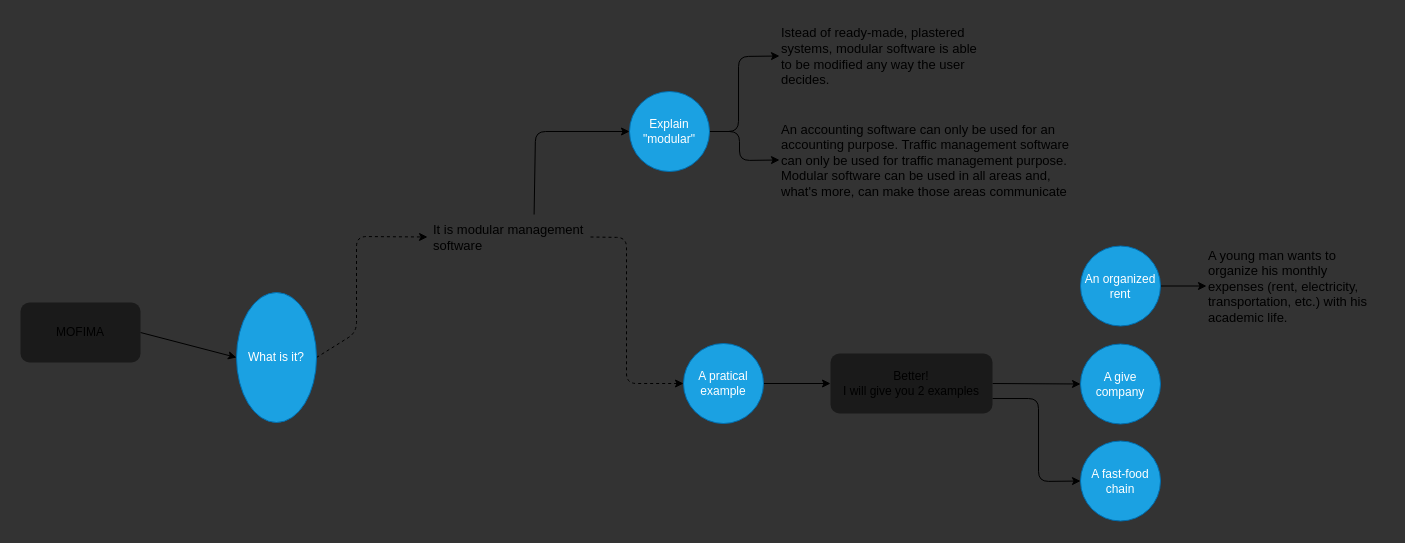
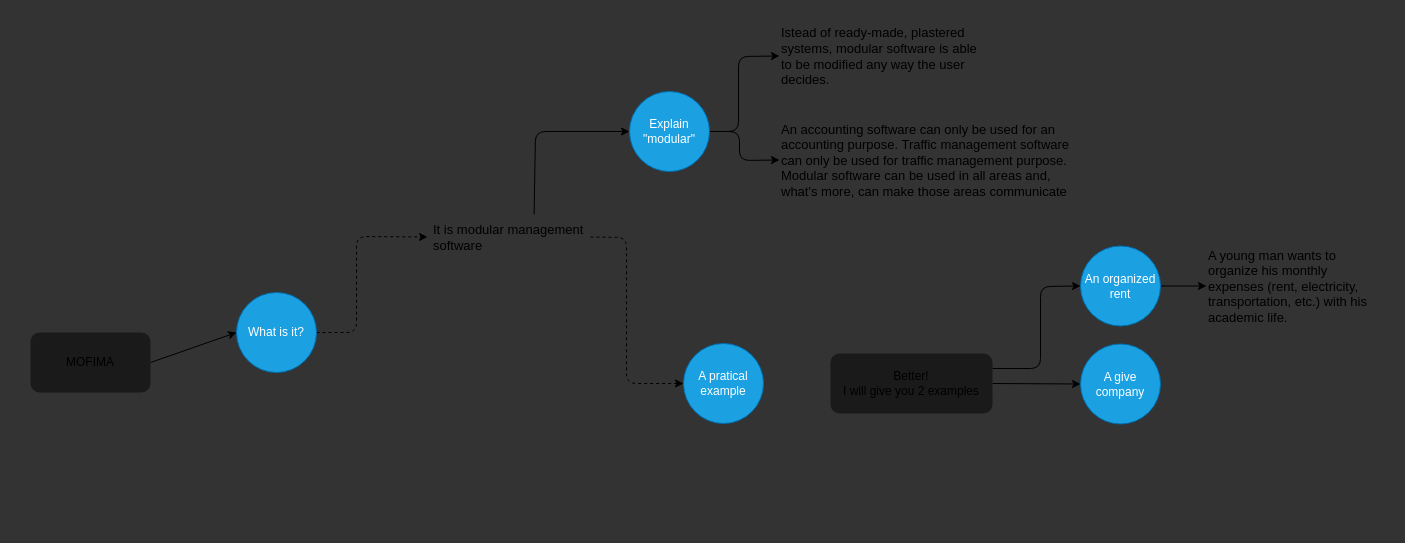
  <mxCell id="0" />
  <mxCell id="1" parent="0" />
  <mxCell id="2" style="edgeStyle=none;html=1;exitX=1;exitY=0.5;exitDx=0;exitDy=0;entryX=0;entryY=0.5;entryDx=0;entryDy=0;" edge="1" parent="1" source="3" target="5"><mxGeometry relative="1" as="geometry" /></mxCell>
- <mxCell id="3" value="MOFIMA" style="rounded=1;whiteSpace=wrap;html=1;fillColor=#1A1A1A;strokeColor=none;" vertex="1" parent="1"><mxGeometry x="20" y="302" width="120" height="60" as="geometry" /></mxCell>
+ <mxCell id="3" value="MOFIMA" style="rounded=1;whiteSpace=wrap;html=1;fillColor=#1A1A1A;strokeColor=none;" vertex="1" parent="1"><mxGeometry x="30" y="332" width="120" height="60" as="geometry" /></mxCell>
  <mxCell id="4" style="edgeStyle=none;html=1;exitX=1;exitY=0.5;exitDx=0;exitDy=0;entryX=0;entryY=0.5;entryDx=0;entryDy=0;dashed=1;" edge="1" parent="1" source="5" target="8"><mxGeometry relative="1" as="geometry"><Array as="points"><mxPoint x="356" y="332" /><mxPoint x="356" y="236" /></Array></mxGeometry></mxCell>
- <mxCell id="5" value="What is it?" style="ellipse;whiteSpace=wrap;html=1;aspect=fixed;fillColor=#1ba1e2;strokeColor=#006EAF;fontColor=#ffffff;" vertex="1" parent="1"><mxGeometry x="236" y="292" width="80" height="130" as="geometry" /></mxCell>
+ <mxCell id="5" value="What is it?" style="ellipse;whiteSpace=wrap;html=1;aspect=fixed;fillColor=#1ba1e2;strokeColor=#006EAF;fontColor=#ffffff;" vertex="1" parent="1"><mxGeometry x="236" y="292" width="80" height="80" as="geometry" /></mxCell>
  <mxCell id="6" value="" style="edgeStyle=none;html=1;fontSize=13;entryX=0;entryY=0.5;entryDx=0;entryDy=0;exitX=0.654;exitY=-0.023;exitDx=0;exitDy=0;exitPerimeter=0;" edge="1" parent="1" source="8" target="11"><mxGeometry relative="1" as="geometry"><Array as="points"><mxPoint x="535" y="131" /></Array></mxGeometry></mxCell>
  <mxCell id="7" style="edgeStyle=none;html=1;exitX=1;exitY=0.5;exitDx=0;exitDy=0;entryX=0;entryY=0.5;entryDx=0;entryDy=0;fontSize=13;dashed=1;" edge="1" parent="1" source="8" target="15"><mxGeometry relative="1" as="geometry"><Array as="points"><mxPoint x="626" y="237" /><mxPoint x="626" y="383" /></Array></mxGeometry></mxCell>
  <mxCell id="8" value="It is modular management&#10;software" style="text;strokeColor=none;fillColor=none;align=left;verticalAlign=middle;spacingLeft=4;spacingRight=4;overflow=hidden;points=[[0,0.5],[1,0.5]];portConstraint=eastwest;rotatable=0;fontSize=13;" vertex="1" parent="1"><mxGeometry x="427" y="215" width="163" height="43" as="geometry" /></mxCell>
  <mxCell id="9" style="edgeStyle=none;html=1;exitX=1;exitY=0.5;exitDx=0;exitDy=0;entryX=0;entryY=0.5;entryDx=0;entryDy=0;fontSize=13;" edge="1" parent="1" source="11" target="12"><mxGeometry relative="1" as="geometry"><Array as="points"><mxPoint x="738" y="131" /><mxPoint x="738" y="56" /></Array></mxGeometry></mxCell>
  <mxCell id="10" style="edgeStyle=none;html=1;exitX=1;exitY=0.5;exitDx=0;exitDy=0;entryX=0;entryY=0.5;entryDx=0;entryDy=0;fontSize=13;" edge="1" parent="1" source="11" target="13"><mxGeometry relative="1" as="geometry"><Array as="points"><mxPoint x="739" y="131" /><mxPoint x="739" y="160" /></Array></mxGeometry></mxCell>
  <mxCell id="11" value="Explain &quot;modular&quot;" style="ellipse;whiteSpace=wrap;html=1;aspect=fixed;fillColor=#1ba1e2;strokeColor=#006EAF;fontColor=#ffffff;" vertex="1" parent="1"><mxGeometry x="629" y="91" width="80" height="80" as="geometry" /></mxCell>
  <mxCell id="12" value="Istead of ready-made, plastered systems, modular software is able to be modified any way the user decides." style="text;html=1;strokeColor=none;fillColor=none;align=left;verticalAlign=middle;whiteSpace=wrap;rounded=0;fontSize=13;" vertex="1" parent="1"><mxGeometry x="779" y="20" width="206" height="71" as="geometry" /></mxCell>
  <mxCell id="13" value="An accounting software can only be used for an accounting purpose. Traffic management software can only be used for traffic management purpose. Modular software can be used in all areas and, what's more, can make those areas communicate" style="text;html=1;strokeColor=none;fillColor=none;align=left;verticalAlign=middle;whiteSpace=wrap;rounded=0;fontSize=13;" vertex="1" parent="1"><mxGeometry x="779" y="86" width="298" height="147" as="geometry" /></mxCell>
- <mxCell id="14" style="edgeStyle=none;html=1;exitX=1;exitY=0.5;exitDx=0;exitDy=0;entryX=0;entryY=0.5;entryDx=0;entryDy=0;fontSize=13;" edge="1" parent="1" source="15" target="19"><mxGeometry relative="1" as="geometry" /></mxCell>
  <mxCell id="15" value="A pratical&lt;br&gt;example" style="ellipse;whiteSpace=wrap;html=1;aspect=fixed;fillColor=#1ba1e2;strokeColor=#006EAF;fontColor=#ffffff;" vertex="1" parent="1"><mxGeometry x="683" y="343" width="80" height="80" as="geometry" /></mxCell>
  <mxCell id="16" style="edgeStyle=none;html=1;exitX=1;exitY=0.5;exitDx=0;exitDy=0;entryX=0;entryY=0.5;entryDx=0;entryDy=0;fontSize=13;" edge="1" parent="1" source="19" target="22"><mxGeometry relative="1" as="geometry" /></mxCell>
- <mxCell id="18" style="edgeStyle=none;html=1;exitX=1;exitY=0.75;exitDx=0;exitDy=0;entryX=0;entryY=0.5;entryDx=0;entryDy=0;fontSize=13;" edge="1" parent="1" source="19" target="23"><mxGeometry relative="1" as="geometry"><Array as="points"><mxPoint x="1038" y="398" /><mxPoint x="1038" y="481" /></Array></mxGeometry></mxCell>
+ <mxCell id="17" style="edgeStyle=none;html=1;exitX=1;exitY=0.25;exitDx=0;exitDy=0;entryX=0;entryY=0.5;entryDx=0;entryDy=0;fontSize=13;" edge="1" parent="1" source="19" target="21"><mxGeometry relative="1" as="geometry"><Array as="points"><mxPoint x="1040" y="368" /><mxPoint x="1040" y="286" /></Array></mxGeometry></mxCell>
  <mxCell id="19" value="Better!&lt;br&gt;I will give you 2 examples" style="rounded=1;whiteSpace=wrap;html=1;fillColor=#1A1A1A;strokeColor=none;" vertex="1" parent="1"><mxGeometry x="830" y="353" width="162" height="60" as="geometry" /></mxCell>
  <mxCell id="20" style="edgeStyle=none;html=1;exitX=1;exitY=0.5;exitDx=0;exitDy=0;entryX=0;entryY=0.5;entryDx=0;entryDy=0;fontSize=13;" edge="1" parent="1" source="21" target="24"><mxGeometry relative="1" as="geometry" /></mxCell>
  <mxCell id="21" value="An organized rent" style="ellipse;whiteSpace=wrap;html=1;aspect=fixed;fillColor=#1ba1e2;strokeColor=#006EAF;fontColor=#ffffff;" vertex="1" parent="1"><mxGeometry x="1080" y="245.5" width="80" height="80" as="geometry" /></mxCell>
  <mxCell id="22" value="A give company" style="ellipse;whiteSpace=wrap;html=1;aspect=fixed;fillColor=#1ba1e2;strokeColor=#006EAF;fontColor=#ffffff;" vertex="1" parent="1"><mxGeometry x="1080" y="343.5" width="80" height="80" as="geometry" /></mxCell>
- <mxCell id="23" value="A fast-food chain" style="ellipse;whiteSpace=wrap;html=1;aspect=fixed;fillColor=#1ba1e2;strokeColor=#006EAF;fontColor=#ffffff;" vertex="1" parent="1"><mxGeometry x="1080" y="440.5" width="80" height="80" as="geometry" /></mxCell>
  <mxCell id="24" value="A young man wants to organize his monthly expenses (rent, electricity, transportation, etc.) with his academic life.&amp;nbsp;" style="text;html=1;strokeColor=none;fillColor=none;align=left;verticalAlign=middle;whiteSpace=wrap;rounded=0;fontSize=13;" vertex="1" parent="1"><mxGeometry x="1206" y="244.5" width="177" height="82" as="geometry" /></mxCell>
